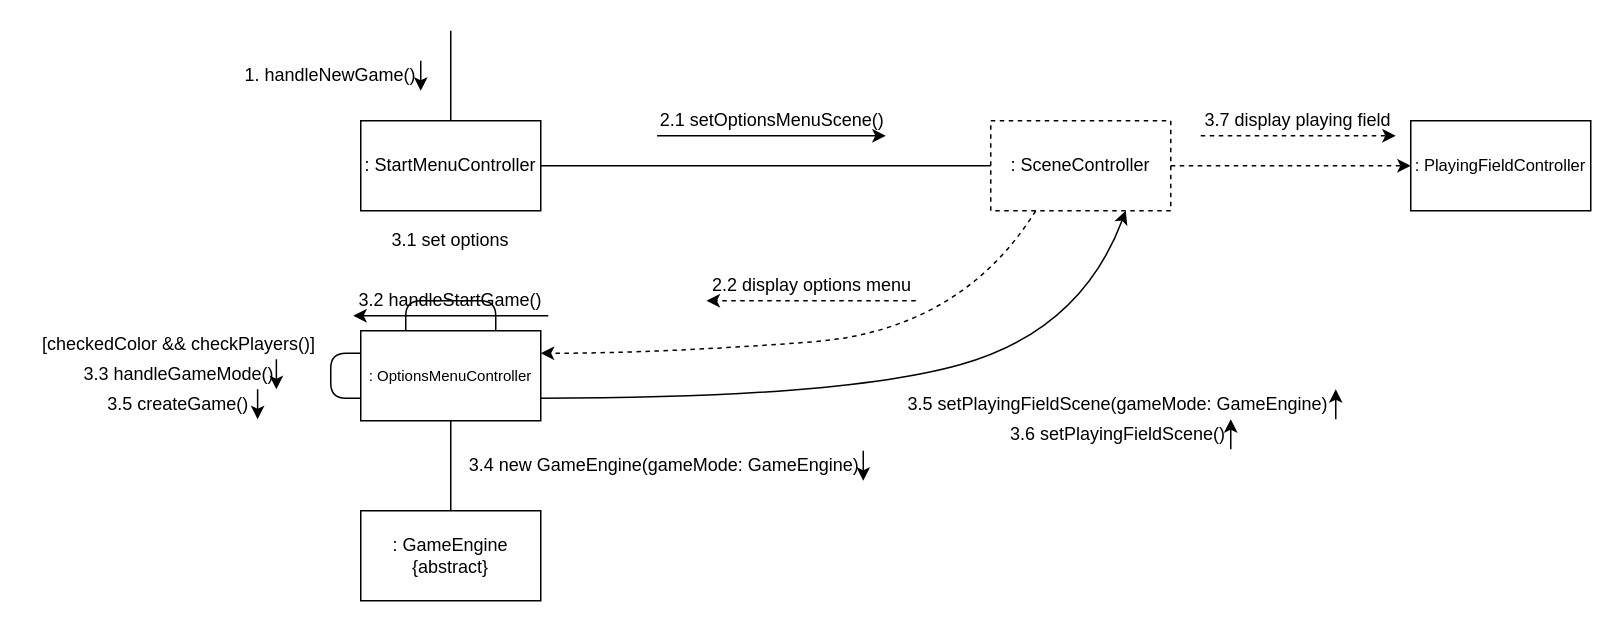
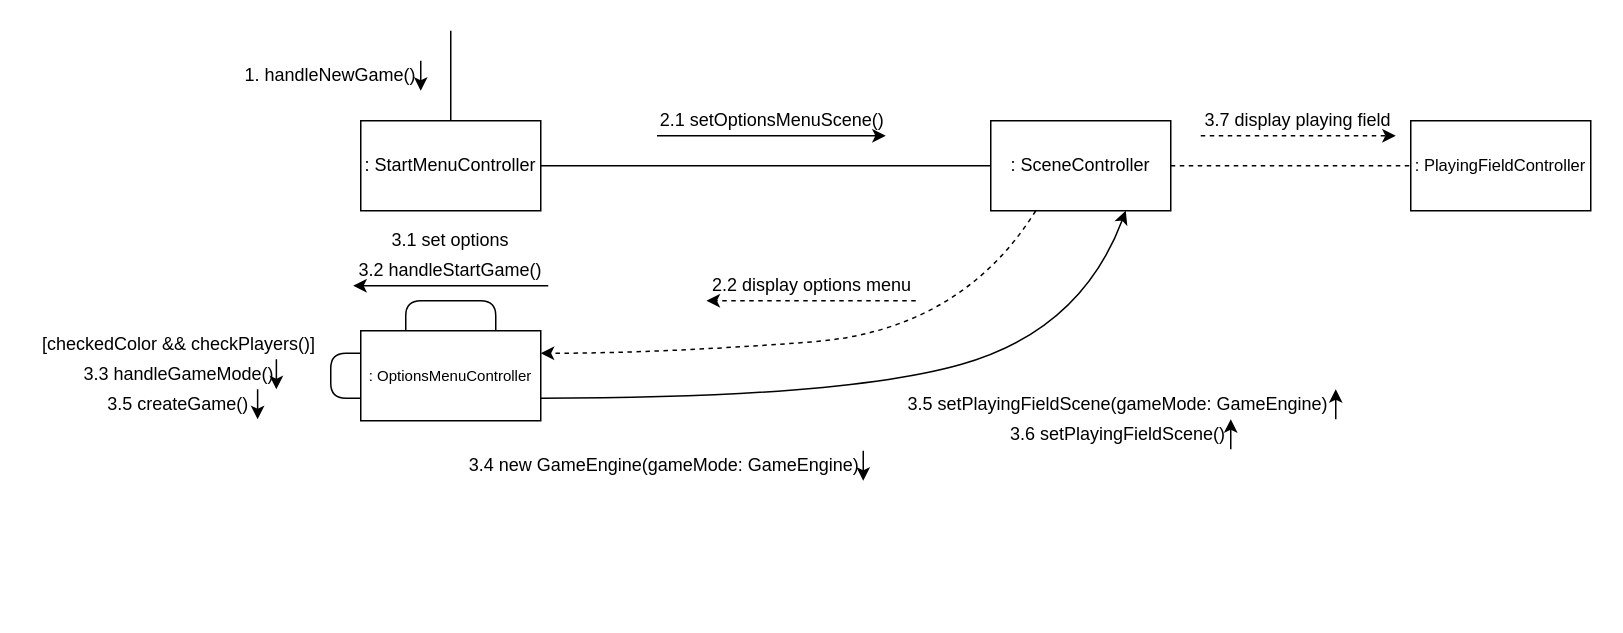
  <mxCell id="0" style=";html=1;" />
  <mxCell id="1" style=";html=1;" parent="0" />
  <mxCell id="2" value=": StartMenuController" style="rounded=0;whiteSpace=wrap;html=1;" parent="1" vertex="1"><mxGeometry x="240" y="80" width="120" height="60" as="geometry" /></mxCell>
  <mxCell id="3" value="" style="endArrow=none;html=1;exitX=0.5;exitY=0;exitDx=0;exitDy=0;" parent="1" source="2" edge="1"><mxGeometry width="50" height="50" relative="1" as="geometry"><mxPoint x="250" y="40" as="sourcePoint" /><mxPoint x="300" y="20" as="targetPoint" /></mxGeometry></mxCell>
- <mxCell id="4" value=": SceneController" style="rounded=0;whiteSpace=wrap;html=1;dashed=1;" parent="1" vertex="1"><mxGeometry x="660" y="80" width="120" height="60" as="geometry" /></mxCell>
+ <mxCell id="4" value=": SceneController" style="rounded=0;whiteSpace=wrap;html=1;" parent="1" vertex="1"><mxGeometry x="660" y="80" width="120" height="60" as="geometry" /></mxCell>
  <mxCell id="5" value="1. handleNewGame()" style="text;html=1;strokeColor=none;fillColor=none;align=center;verticalAlign=middle;whiteSpace=wrap;rounded=0;" parent="1" vertex="1"><mxGeometry x="160" y="40" width="120" height="20" as="geometry" /></mxCell>
  <mxCell id="6" value="" style="endArrow=none;html=1;entryX=0;entryY=0.5;entryDx=0;entryDy=0;exitX=1;exitY=0.5;exitDx=0;exitDy=0;" parent="1" source="2" target="4" edge="1"><mxGeometry width="50" height="50" relative="1" as="geometry"><mxPoint x="370" y="210" as="sourcePoint" /><mxPoint x="420" y="160" as="targetPoint" /></mxGeometry></mxCell>
  <mxCell id="7" value="2.1 setOptionsMenuScene()" style="text;html=1;strokeColor=none;fillColor=none;align=center;verticalAlign=middle;whiteSpace=wrap;rounded=0;" parent="1" vertex="1"><mxGeometry x="437.5" y="70" width="152.5" height="20" as="geometry" /></mxCell>
  <mxCell id="8" value=": OptionsMenuController" style="rounded=0;whiteSpace=wrap;html=1;fontSize=10;" parent="1" vertex="1"><mxGeometry x="240" y="220" width="120" height="60" as="geometry" /></mxCell>
  <mxCell id="9" value="" style="endArrow=none;html=1;fontSize=10;entryX=0.75;entryY=0;entryDx=0;entryDy=0;exitX=0.25;exitY=0;exitDx=0;exitDy=0;" parent="1" source="8" target="8" edge="1"><mxGeometry width="50" height="50" relative="1" as="geometry"><mxPoint x="330" y="180" as="sourcePoint" /><mxPoint x="190" y="290" as="targetPoint" /><Array as="points"><mxPoint x="270" y="200" /><mxPoint x="330" y="200" /></Array></mxGeometry></mxCell>
- <mxCell id="10" value="3.2 handleStartGame()" style="text;html=1;strokeColor=none;fillColor=none;align=center;verticalAlign=middle;whiteSpace=wrap;rounded=0;" parent="1" vertex="1"><mxGeometry x="235" y="190" width="130" height="20" as="geometry" /></mxCell>
+ <mxCell id="10" value="3.2 handleStartGame()" style="text;html=1;strokeColor=none;fillColor=none;align=center;verticalAlign=middle;whiteSpace=wrap;rounded=0;" parent="1" vertex="1"><mxGeometry x="235" y="170" width="130" height="20" as="geometry" /></mxCell>
  <mxCell id="11" value="" style="endArrow=classic;html=1;fontSize=10;exitX=1;exitY=0;exitDx=0;exitDy=0;entryX=1;entryY=1;entryDx=0;entryDy=0;" parent="1" source="5" target="5" edge="1"><mxGeometry width="50" height="50" relative="1" as="geometry"><mxPoint x="180" y="140" as="sourcePoint" /><mxPoint x="230" y="90" as="targetPoint" /></mxGeometry></mxCell>
  <mxCell id="12" value="" style="endArrow=classic;html=1;fontSize=10;exitX=0;exitY=1;exitDx=0;exitDy=0;entryX=1;entryY=1;entryDx=0;entryDy=0;" parent="1" source="7" target="7" edge="1"><mxGeometry width="50" height="50" relative="1" as="geometry"><mxPoint x="430" y="210" as="sourcePoint" /><mxPoint x="480" y="160" as="targetPoint" /></mxGeometry></mxCell>
  <mxCell id="13" value="" style="endArrow=classic;html=1;fontSize=10;entryX=0;entryY=1;entryDx=0;entryDy=0;exitX=1;exitY=1;exitDx=0;exitDy=0;" parent="1" source="10" target="10" edge="1"><mxGeometry width="50" height="50" relative="1" as="geometry"><mxPoint x="400" y="230" as="sourcePoint" /><mxPoint x="450" y="180" as="targetPoint" /></mxGeometry></mxCell>
  <mxCell id="14" value="3.3 handleGameMode()" style="text;html=1;strokeColor=none;fillColor=none;align=center;verticalAlign=middle;whiteSpace=wrap;rounded=0;" parent="1" vertex="1"><mxGeometry x="53.75" y="239" width="130" height="20" as="geometry" /></mxCell>
  <mxCell id="15" value="3.5 createGame()" style="text;html=1;strokeColor=none;fillColor=none;align=center;verticalAlign=middle;whiteSpace=wrap;rounded=0;" parent="1" vertex="1"><mxGeometry x="66.25" y="259" width="105" height="20" as="geometry" /></mxCell>
  <mxCell id="16" value="[checkedColor &amp;amp;&amp;amp; checkPlayers()]" style="text;html=1;strokeColor=none;fillColor=none;align=center;verticalAlign=middle;whiteSpace=wrap;rounded=0;fontSize=12;" parent="1" vertex="1"><mxGeometry x="20" y="219" width="197.5" height="20" as="geometry" /></mxCell>
  <mxCell id="17" value="" style="endArrow=none;html=1;fontSize=10;entryX=0;entryY=0.25;entryDx=0;entryDy=0;exitX=0;exitY=0.75;exitDx=0;exitDy=0;" parent="1" source="8" target="8" edge="1"><mxGeometry width="50" height="50" relative="1" as="geometry"><mxPoint x="280" y="230" as="sourcePoint" /><mxPoint x="340" y="230" as="targetPoint" /><Array as="points"><mxPoint x="220" y="265" /><mxPoint x="220" y="235" /></Array></mxGeometry></mxCell>
  <mxCell id="18" value="" style="endArrow=classic;html=1;fontSize=10;entryX=1;entryY=1;entryDx=0;entryDy=0;exitX=1;exitY=0;exitDx=0;exitDy=0;" parent="1" source="14" target="14" edge="1"><mxGeometry width="50" height="50" relative="1" as="geometry"><mxPoint x="298.75" y="269" as="sourcePoint" /><mxPoint x="348.75" y="219" as="targetPoint" /></mxGeometry></mxCell>
  <mxCell id="19" value="" style="endArrow=classic;html=1;fontSize=10;entryX=1;entryY=1;entryDx=0;entryDy=0;exitX=1;exitY=0;exitDx=0;exitDy=0;" parent="1" source="15" target="15" edge="1"><mxGeometry width="50" height="50" relative="1" as="geometry"><mxPoint x="148.75" y="319" as="sourcePoint" /><mxPoint x="178.75" y="329" as="targetPoint" /></mxGeometry></mxCell>
- <mxCell id="20" value=": GameEngine {abstract}" style="rounded=0;whiteSpace=wrap;html=1;" parent="1" vertex="1"><mxGeometry x="240" y="340" width="120" height="60" as="geometry" /></mxCell>
- <mxCell id="21" value="" style="endArrow=none;html=1;fontSize=10;exitX=0.5;exitY=1;exitDx=0;exitDy=0;entryX=0.5;entryY=0;entryDx=0;entryDy=0;" parent="1" source="8" target="20" edge="1"><mxGeometry width="50" height="50" relative="1" as="geometry"><mxPoint x="470" y="300" as="sourcePoint" /><mxPoint x="520" y="250" as="targetPoint" /></mxGeometry></mxCell>
  <mxCell id="22" value="3.4 new GameEngine(gameMode: GameEngine)" style="text;html=1;strokeColor=none;fillColor=none;align=center;verticalAlign=middle;whiteSpace=wrap;rounded=0;fontSize=12;" parent="1" vertex="1"><mxGeometry x="310" y="300" width="265" height="20" as="geometry" /></mxCell>
  <mxCell id="23" value="" style="endArrow=classic;html=1;fontSize=12;exitX=1;exitY=0;exitDx=0;exitDy=0;entryX=1;entryY=1;entryDx=0;entryDy=0;" parent="1" source="22" target="22" edge="1"><mxGeometry width="50" height="50" relative="1" as="geometry"><mxPoint x="540" y="320" as="sourcePoint" /><mxPoint x="590" y="270" as="targetPoint" /></mxGeometry></mxCell>
  <mxCell id="24" value="3.5 setPlayingFieldScene(gameMode: GameEngine)" style="text;html=1;strokeColor=none;fillColor=none;align=center;verticalAlign=middle;whiteSpace=wrap;rounded=0;fontSize=12;" parent="1" vertex="1"><mxGeometry x="600" y="259" width="290" height="20" as="geometry" /></mxCell>
  <mxCell id="25" value="3.6 setPlayingFieldScene()" style="text;html=1;strokeColor=none;fillColor=none;align=center;verticalAlign=middle;whiteSpace=wrap;rounded=0;fontSize=12;" parent="1" vertex="1"><mxGeometry x="670" y="279" width="150" height="20" as="geometry" /></mxCell>
  <mxCell id="26" value="" style="endArrow=classic;html=1;fontSize=12;exitX=0.25;exitY=1;exitDx=0;exitDy=0;entryX=1;entryY=0.25;entryDx=0;entryDy=0;curved=1;dashed=1;" parent="1" source="4" target="8" edge="1"><mxGeometry width="50" height="50" relative="1" as="geometry"><mxPoint x="570" y="210" as="sourcePoint" /><mxPoint x="620" y="160" as="targetPoint" /><Array as="points"><mxPoint x="640" y="220" /><mxPoint x="440" y="235" /></Array></mxGeometry></mxCell>
  <mxCell id="27" value="2.2 display options menu" style="text;html=1;strokeColor=none;fillColor=none;align=center;verticalAlign=middle;whiteSpace=wrap;rounded=0;fontSize=12;" parent="1" vertex="1"><mxGeometry x="470.5" y="180" width="139.5" height="20" as="geometry" /></mxCell>
  <mxCell id="28" value="" style="endArrow=classic;html=1;dashed=1;fontSize=12;entryX=0;entryY=1;entryDx=0;entryDy=0;exitX=1;exitY=1;exitDx=0;exitDy=0;" parent="1" source="27" target="27" edge="1"><mxGeometry width="50" height="50" relative="1" as="geometry"><mxPoint x="600" y="280" as="sourcePoint" /><mxPoint x="650" y="230" as="targetPoint" /></mxGeometry></mxCell>
  <mxCell id="29" value="3.1 set options" style="text;html=1;strokeColor=none;fillColor=none;align=center;verticalAlign=middle;whiteSpace=wrap;rounded=0;" parent="1" vertex="1"><mxGeometry x="235" y="150" width="130" height="20" as="geometry" /></mxCell>
  <mxCell id="30" value="" style="endArrow=classic;html=1;fontSize=12;entryX=0.75;entryY=1;entryDx=0;entryDy=0;exitX=1;exitY=0.75;exitDx=0;exitDy=0;curved=1;" parent="1" source="8" target="4" edge="1"><mxGeometry width="50" height="50" relative="1" as="geometry"><mxPoint x="730" y="300" as="sourcePoint" /><mxPoint x="780" y="250" as="targetPoint" /><Array as="points"><mxPoint x="560" y="265" /><mxPoint x="720" y="220" /></Array></mxGeometry></mxCell>
  <mxCell id="31" value="" style="endArrow=classic;html=1;fontSize=12;exitX=1;exitY=1;exitDx=0;exitDy=0;entryX=1;entryY=0;entryDx=0;entryDy=0;" parent="1" source="24" target="24" edge="1"><mxGeometry width="50" height="50" relative="1" as="geometry"><mxPoint x="623.5" y="389" as="sourcePoint" /><mxPoint x="673.5" y="339" as="targetPoint" /></mxGeometry></mxCell>
  <mxCell id="32" value="" style="endArrow=classic;html=1;fontSize=12;entryX=1;entryY=0;entryDx=0;entryDy=0;exitX=1;exitY=1;exitDx=0;exitDy=0;" parent="1" source="25" target="25" edge="1"><mxGeometry width="50" height="50" relative="1" as="geometry"><mxPoint x="673.5" y="369" as="sourcePoint" /><mxPoint x="723.5" y="319" as="targetPoint" /></mxGeometry></mxCell>
  <mxCell id="33" value=": PlayingFieldController" style="rounded=0;whiteSpace=wrap;html=1;fontSize=11;" parent="1" vertex="1"><mxGeometry x="940" y="80" width="120" height="60" as="geometry" /></mxCell>
- <mxCell id="34" value="" style="endArrow=classic;html=1;fontSize=11;exitX=1;exitY=0.5;exitDx=0;exitDy=0;entryX=0;entryY=0.5;entryDx=0;entryDy=0;dashed=1;" parent="1" source="4" target="33" edge="1"><mxGeometry width="50" height="50" relative="1" as="geometry"><mxPoint x="730" y="60" as="sourcePoint" /><mxPoint x="780" y="10" as="targetPoint" /></mxGeometry></mxCell>
+ <mxCell id="34" value="" style="endArrow=none;html=1;fontSize=11;exitX=1;exitY=0.5;exitDx=0;exitDy=0;entryX=0;entryY=0.5;entryDx=0;entryDy=0;dashed=1;" parent="1" source="4" target="33" edge="1"><mxGeometry width="50" height="50" relative="1" as="geometry"><mxPoint x="730" y="60" as="sourcePoint" /><mxPoint x="780" y="10" as="targetPoint" /></mxGeometry></mxCell>
  <mxCell id="35" value="3.7 display playing field" style="text;html=1;strokeColor=none;fillColor=none;align=center;verticalAlign=middle;whiteSpace=wrap;rounded=0;fontSize=12;" parent="1" vertex="1"><mxGeometry x="800" y="70" width="130" height="20" as="geometry" /></mxCell>
  <mxCell id="36" value="" style="endArrow=classic;html=1;dashed=1;fontSize=11;entryX=1;entryY=1;entryDx=0;entryDy=0;exitX=0;exitY=1;exitDx=0;exitDy=0;" parent="1" source="35" target="35" edge="1"><mxGeometry width="50" height="50" relative="1" as="geometry"><mxPoint x="680" y="40" as="sourcePoint" /><mxPoint x="730" y="-10" as="targetPoint" /></mxGeometry></mxCell>
